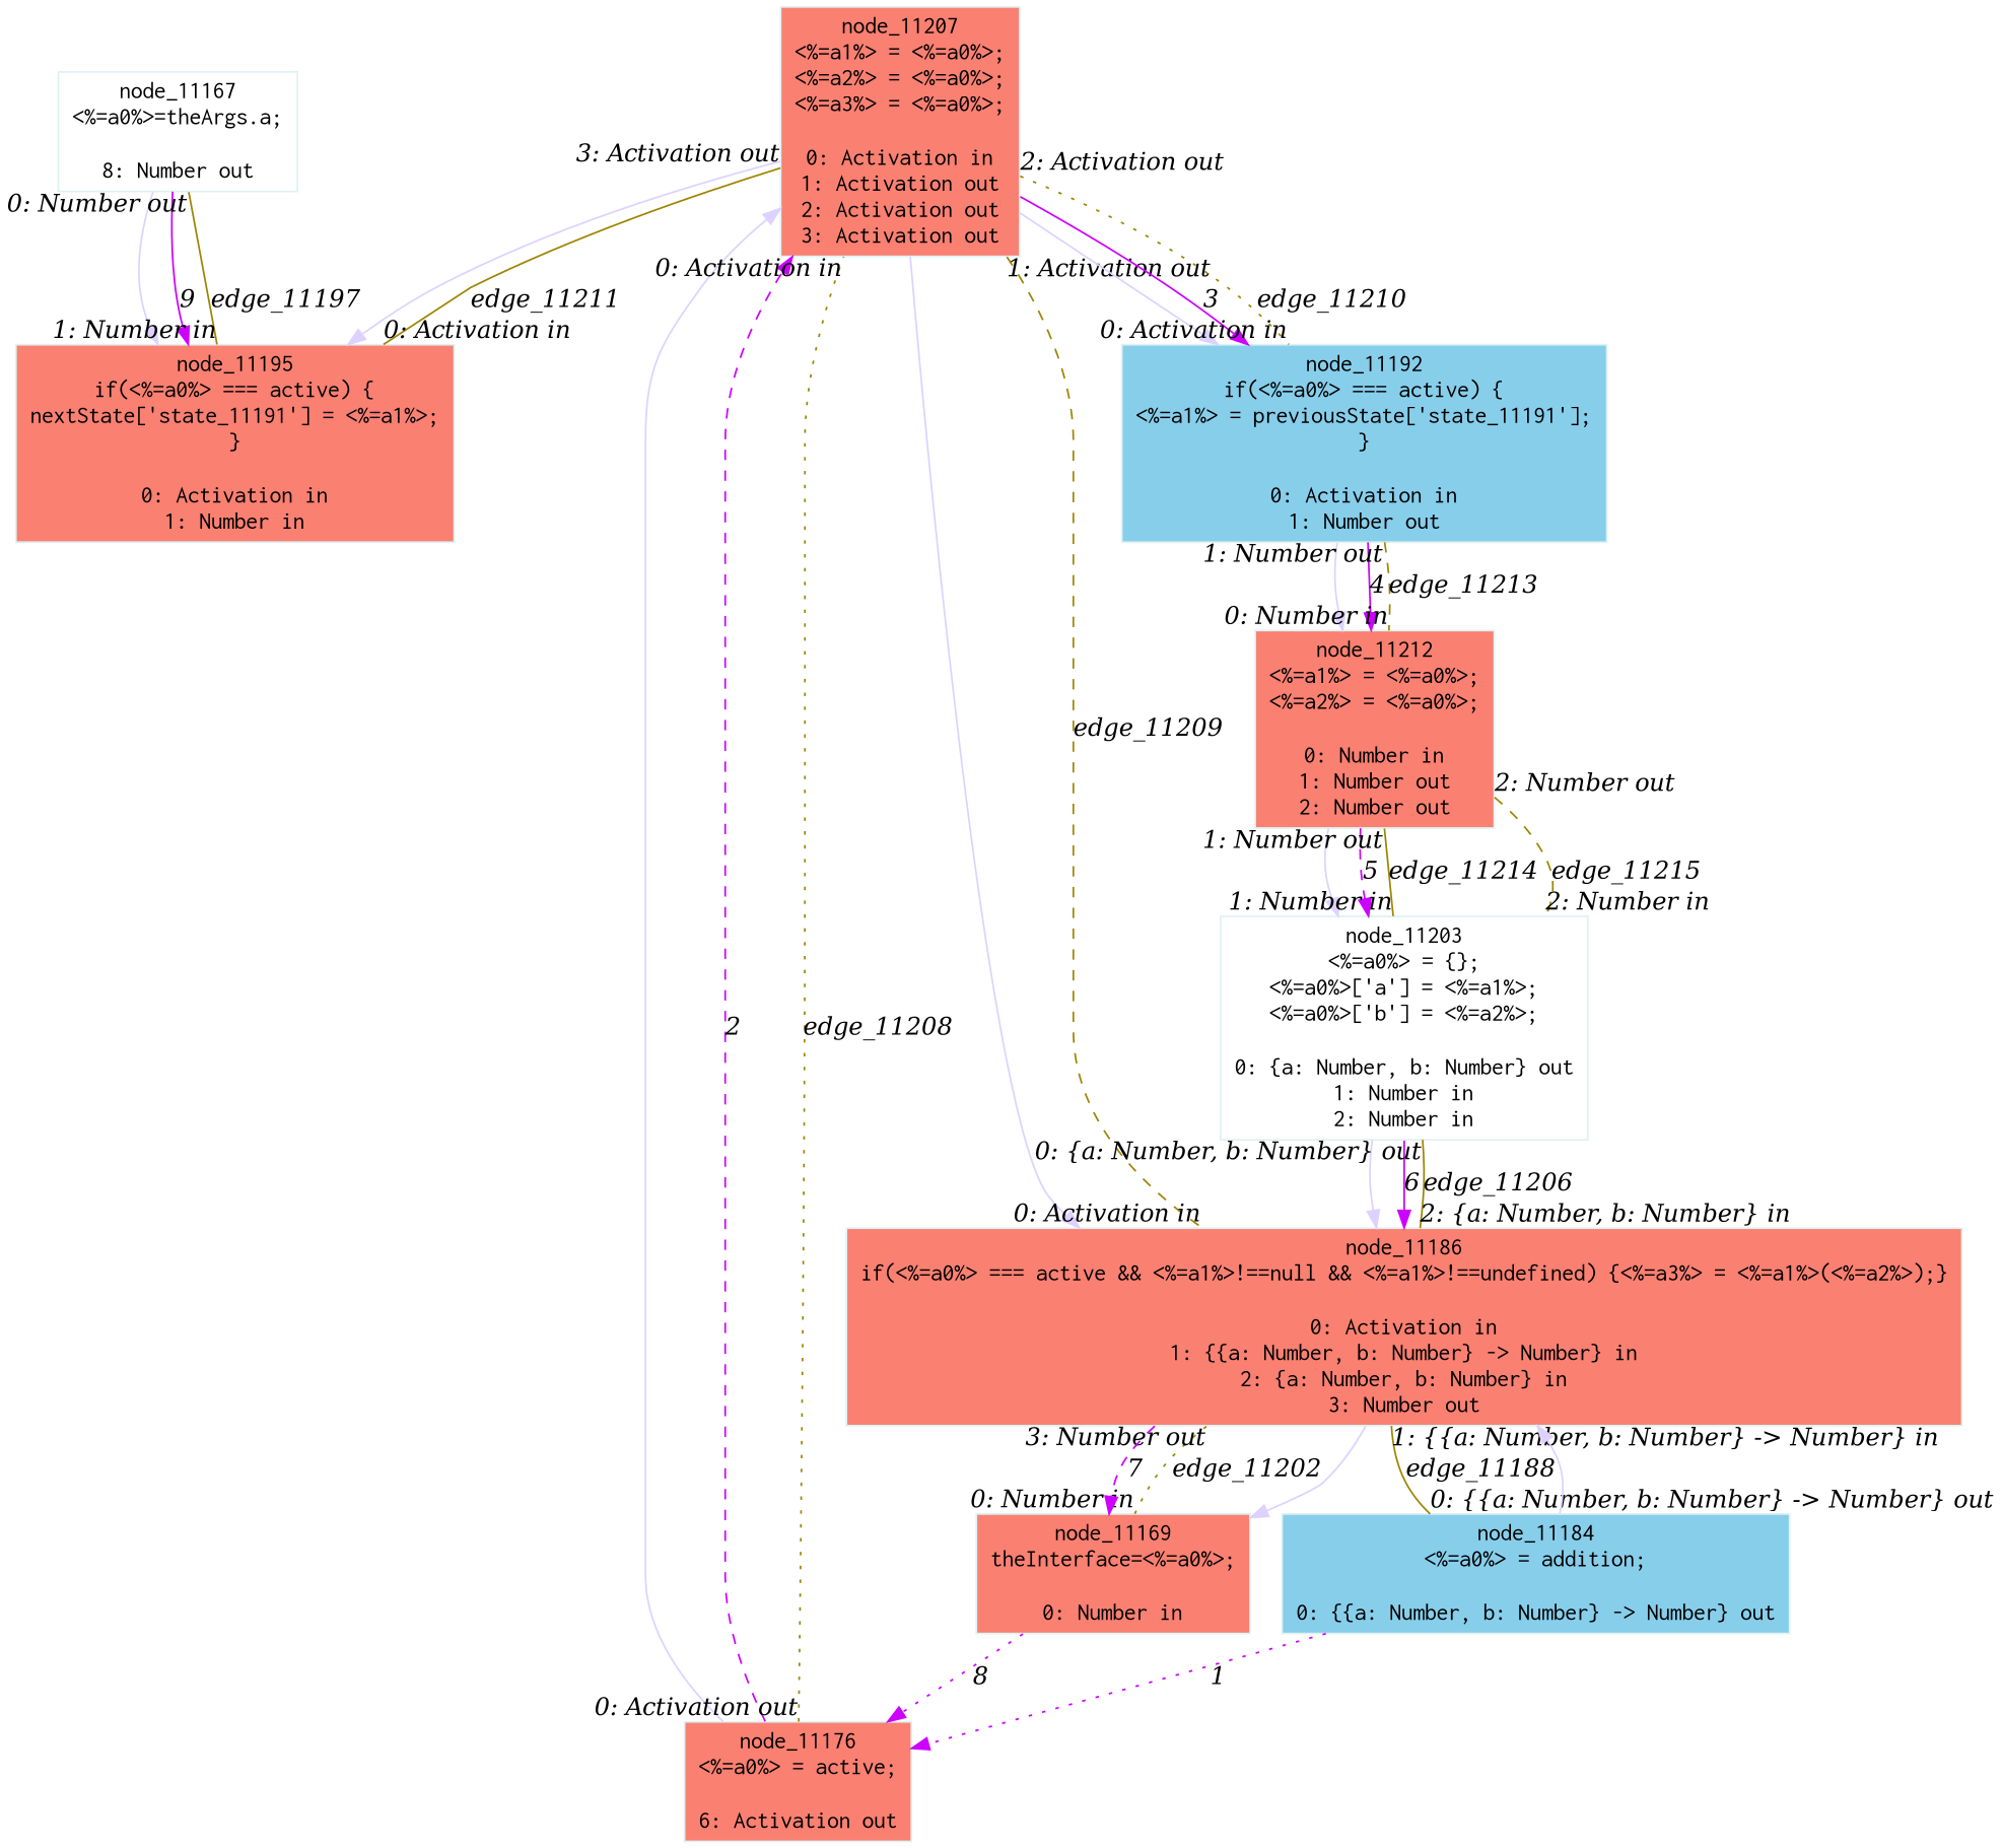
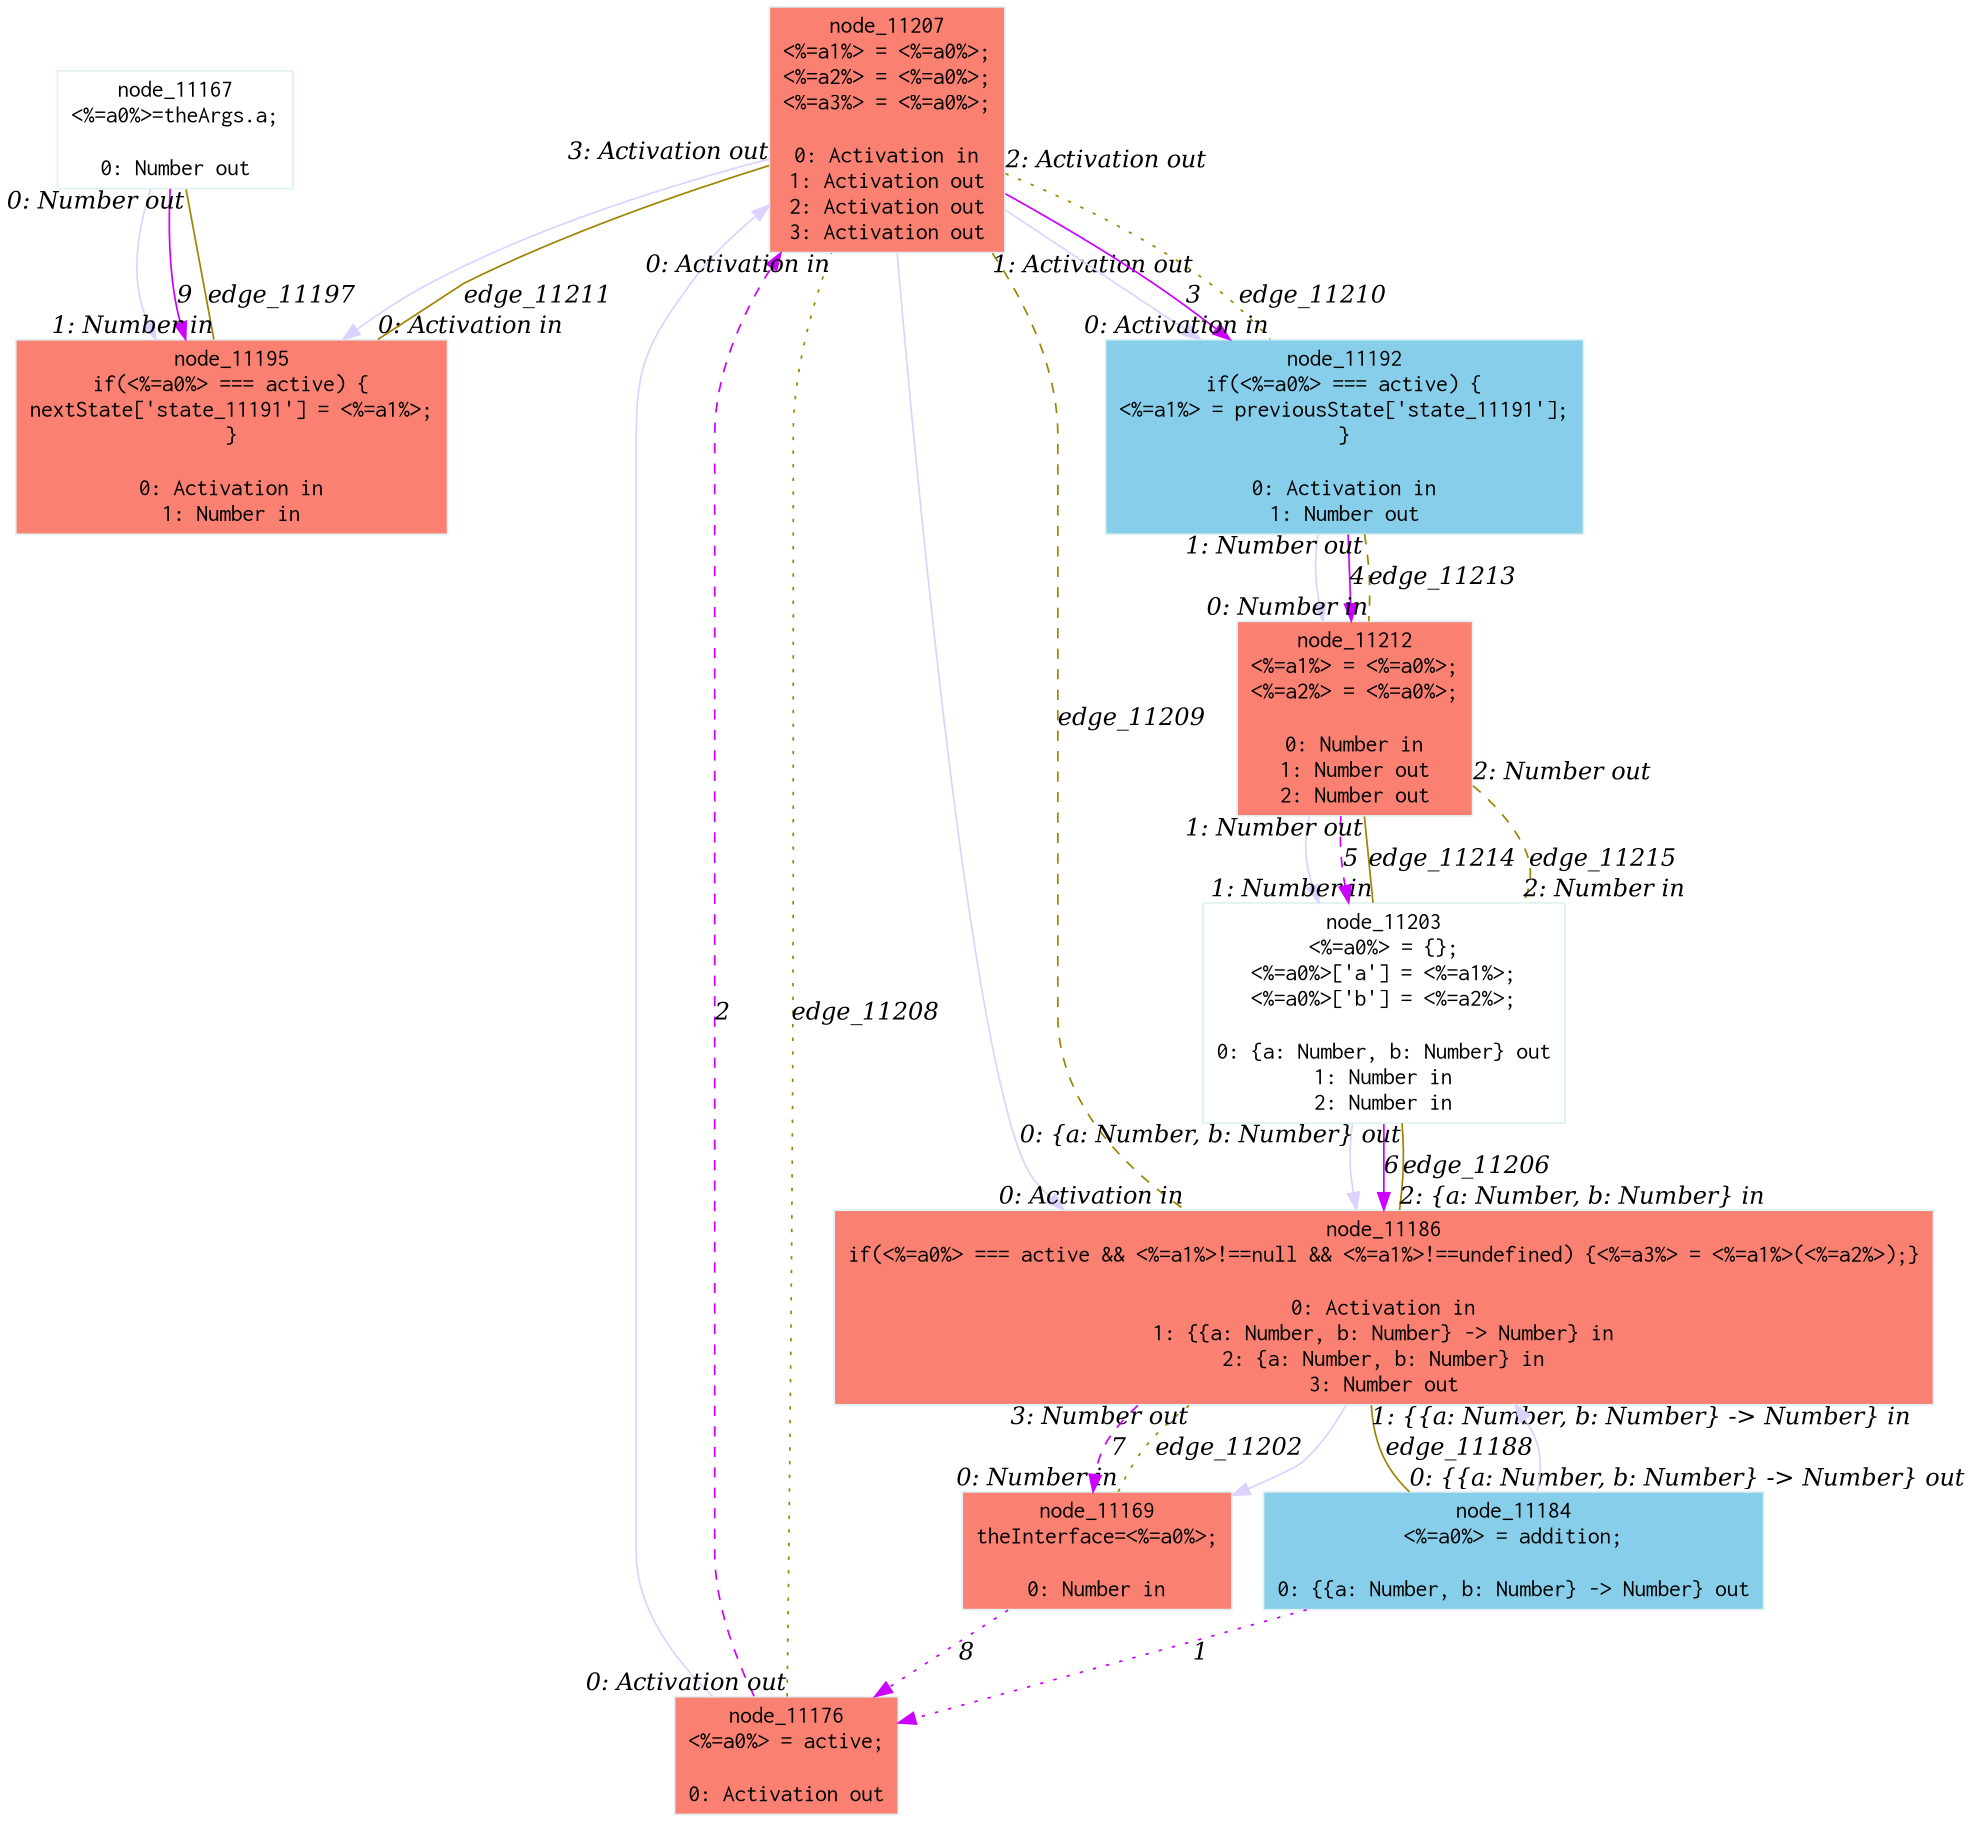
  digraph {
    node [color="#dff1f2" fillcolor=salmon fontname=Courier shape=box style=filled]
    edge [arrowHead=normal arrowsize=1 color="#9d8400" dir=forward fontname="Times-Italic"]
-   n1 [fillcolor=white label="node_11167\n<%=a0%>=theArgs.a;\n\n8: Number out"]
+   n1 [fillcolor=white label="node_11167\n<%=a0%>=theArgs.a;\n\n0: Number out"]
    n2 [label="node_11195\nif(<%=a0%> === active) {\nnextState['state_11191'] = <%=a1%>;\n}\n\n0: Activation in\n1: Number in"]
    n3 [label="node_11169\ntheInterface=<%=a0%>;\n\n0: Number in"]
    n4 [label="node_11186\nif(<%=a0%> === active && <%=a1%>!==null && <%=a1%>!==undefined) {<%=a3%> = <%=a1%>(<%=a2%>);}\n\n0: Activation in\n1: {{a: Number, b: Number} -> Number} in\n2: {a: Number, b: Number} in\n3: Number out"]
-   n5 [label="node_11176\n<%=a0%> = active;\n\n6: Activation out"]
+   n5 [label="node_11176\n<%=a0%> = active;\n\n0: Activation out"]
    n6 [fillcolor=skyblue label="node_11184\n<%=a0%> = addition;\n\n0: {{a: Number, b: Number} -> Number} out"]
    n7 [label="node_11207\n<%=a1%> = <%=a0%>;\n<%=a2%> = <%=a0%>;\n<%=a3%> = <%=a0%>;\n\n0: Activation in\n1: Activation out\n2: Activation out\n3: Activation out"]
    n8 [fillcolor=skyblue label="node_11192\nif(<%=a0%> === active) {\n<%=a1%> = previousState['state_11191'];\n}\n\n0: Activation in\n1: Number out"]
    n9 [label="node_11212\n<%=a1%> = <%=a0%>;\n<%=a2%> = <%=a0%>;\n\n0: Number in\n1: Number out\n2: Number out"]
    n10 [fillcolor=white label="node_11203\n<%=a0%> = {};\n<%=a0%>['a'] = <%=a1%>;\n<%=a0%>['b'] = <%=a2%>;\n\n0: {a: Number, b: Number} out\n1: Number in\n2: Number in"]
    n1 -> n2 [color="#ddd2ff"]
    n1 -> n2 [color="#cc00ff" label=9 style=solid]
    n2 -> n1 [arrowHead=none dir=none headlabel="0: Number out" label=edge_11197 style=solid taillabel="1: Number in"]
    n3 -> n4 [arrowHead=none dir=none headlabel="3: Number out" label=edge_11202 style=dotted taillabel="0: Number in"]
    n3 -> n5 [color="#cc00ff" label=8 style=dotted]
    n4 -> n3 [color="#ddd2ff"]
    n4 -> n3 [color="#cc00ff" label=7 style=dashed]
    n4 -> n6 [arrowHead=none dir=none headlabel="0: {{a: Number, b: Number} -> Number} out" label=edge_11188 style=solid taillabel="1: {{a: Number, b: Number} -> Number} in"]
    n5 -> n7 [color="#ddd2ff"]
    n5 -> n7 [color="#cc00ff" label=2 style=dashed]
    n5 -> n7 [arrowHead=none dir=none headlabel="0: Activation in" label=edge_11208 style=dotted taillabel="0: Activation out"]
    n6 -> n4 [color="#ddd2ff"]
    n6 -> n5 [color="#cc00ff" label=1 style=dotted]
    n7 -> n2 [color="#ddd2ff"]
    n7 -> n2 [arrowHead=none dir=none headlabel="0: Activation in" label=edge_11211 style=solid taillabel="3: Activation out"]
    n7 -> n4 [color="#ddd2ff"]
    n7 -> n4 [arrowHead=none dir=none headlabel="0: Activation in" label=edge_11209 style=dashed taillabel="1: Activation out"]
    n7 -> n8 [color="#ddd2ff"]
    n7 -> n8 [color="#cc00ff" label=3 style=solid]
    n7 -> n8 [arrowHead=none dir=none headlabel="0: Activation in" label=edge_11210 style=dotted taillabel="2: Activation out"]
    n8 -> n9 [color="#ddd2ff"]
    n8 -> n9 [color="#cc00ff" label=4 style=solid]
    n8 -> n9 [arrowHead=none dir=none headlabel="0: Number in" label=edge_11213 style=dashed taillabel="1: Number out"]
    n9 -> n10 [color="#ddd2ff"]
    n9 -> n10 [color="#cc00ff" label=5 style=dashed]
    n9 -> n10 [arrowHead=none dir=none headlabel="1: Number in" label=edge_11214 style=solid taillabel="1: Number out"]
    n9 -> n10 [arrowHead=none dir=none headlabel="2: Number in" label=edge_11215 style=dashed taillabel="2: Number out"]
    n10 -> n4 [color="#ddd2ff"]
    n10 -> n4 [color="#cc00ff" label=6 style=solid]
    n10 -> n4 [arrowHead=none dir=none headlabel="2: {a: Number, b: Number} in" label=edge_11206 style=solid taillabel="0: {a: Number, b: Number} out"]
  }
